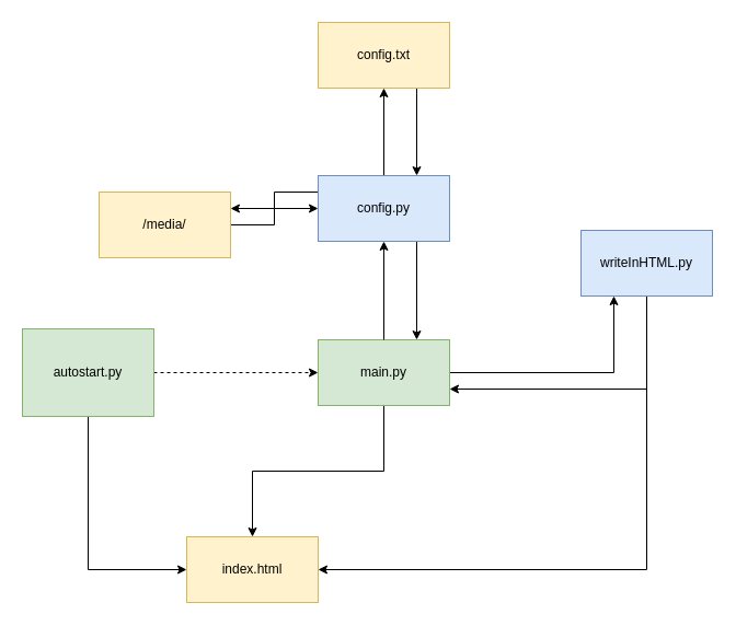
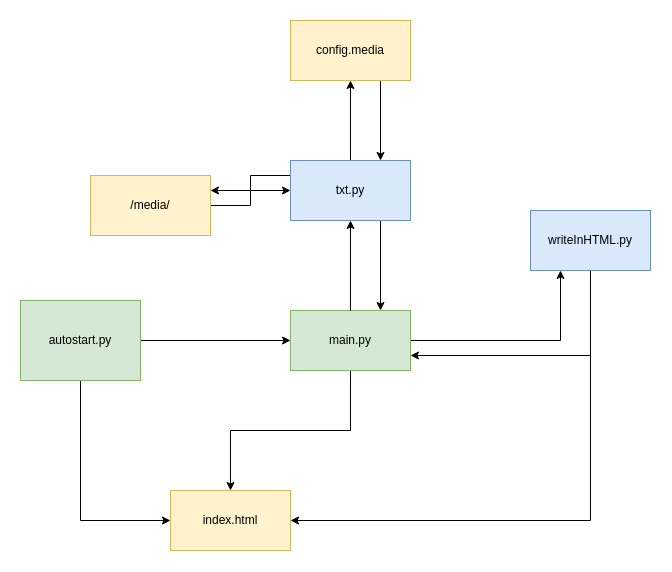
  <mxCell id="0" />
  <mxCell id="1" parent="0" />
- <mxCell id="2" style="edgeStyle=orthogonalEdgeStyle;rounded=0;orthogonalLoop=1;jettySize=auto;html=1;exitX=1;exitY=0.5;exitDx=0;exitDy=0;entryX=0;entryY=0.5;entryDx=0;entryDy=0;dashed=1;" parent="1" source="4" target="7" edge="1"><mxGeometry relative="1" as="geometry" /></mxCell>
+ <mxCell id="2" style="edgeStyle=orthogonalEdgeStyle;rounded=0;orthogonalLoop=1;jettySize=auto;html=1;exitX=1;exitY=0.5;exitDx=0;exitDy=0;entryX=0;entryY=0.5;entryDx=0;entryDy=0;" parent="1" source="4" target="7" edge="1"><mxGeometry relative="1" as="geometry" /></mxCell>
  <mxCell id="3" style="edgeStyle=orthogonalEdgeStyle;rounded=0;orthogonalLoop=1;jettySize=auto;html=1;exitX=0.5;exitY=1;exitDx=0;exitDy=0;entryX=0;entryY=0.5;entryDx=0;entryDy=0;" parent="1" source="4" target="18" edge="1"><mxGeometry relative="1" as="geometry" /></mxCell>
  <mxCell id="4" value="autostart.py" style="rounded=0;whiteSpace=wrap;html=1;fillColor=#d5e8d4;strokeColor=#82b366;" parent="1" vertex="1"><mxGeometry x="20" y="300" width="120" height="80" as="geometry" /></mxCell>
  <mxCell id="5" style="edgeStyle=orthogonalEdgeStyle;rounded=0;orthogonalLoop=1;jettySize=auto;html=1;exitX=1;exitY=0.5;exitDx=0;exitDy=0;entryX=0.25;entryY=1;entryDx=0;entryDy=0;" parent="1" source="7" target="15" edge="1"><mxGeometry relative="1" as="geometry" /></mxCell>
  <mxCell id="6" style="edgeStyle=orthogonalEdgeStyle;rounded=0;orthogonalLoop=1;jettySize=auto;html=1;exitX=0.5;exitY=1;exitDx=0;exitDy=0;entryX=0.5;entryY=0;entryDx=0;entryDy=0;" parent="1" source="7" target="18" edge="1"><mxGeometry relative="1" as="geometry" /></mxCell>
  <mxCell id="7" value="main.py" style="rounded=0;whiteSpace=wrap;html=1;fillColor=#d5e8d4;strokeColor=#82b366;" parent="1" vertex="1"><mxGeometry x="290" y="310" width="120" height="60" as="geometry" /></mxCell>
  <mxCell id="8" style="edgeStyle=orthogonalEdgeStyle;rounded=0;orthogonalLoop=1;jettySize=auto;html=1;exitX=0.5;exitY=0;exitDx=0;exitDy=0;entryX=0.5;entryY=1;entryDx=0;entryDy=0;" parent="1" source="7" target="12" edge="1"><mxGeometry relative="1" as="geometry"><mxPoint x="410" y="200" as="targetPoint" /></mxGeometry></mxCell>
  <mxCell id="9" style="edgeStyle=orthogonalEdgeStyle;rounded=0;orthogonalLoop=1;jettySize=auto;html=1;exitX=0.75;exitY=1;exitDx=0;exitDy=0;entryX=0.75;entryY=0;entryDx=0;entryDy=0;" parent="1" source="12" target="7" edge="1"><mxGeometry relative="1" as="geometry" /></mxCell>
  <mxCell id="10" style="edgeStyle=orthogonalEdgeStyle;rounded=0;orthogonalLoop=1;jettySize=auto;html=1;exitX=0.5;exitY=0;exitDx=0;exitDy=0;entryX=0.5;entryY=1;entryDx=0;entryDy=0;" parent="1" source="12" target="17" edge="1"><mxGeometry relative="1" as="geometry" /></mxCell>
  <mxCell id="11" style="edgeStyle=orthogonalEdgeStyle;rounded=0;orthogonalLoop=1;jettySize=auto;html=1;exitX=0;exitY=0.25;exitDx=0;exitDy=0;entryX=1;entryY=0.25;entryDx=0;entryDy=0;" edge="1" parent="1" source="12" target="20"><mxGeometry relative="1" as="geometry" /></mxCell>
- <mxCell id="12" value="config.py" style="rounded=0;whiteSpace=wrap;html=1;fillColor=#dae8fc;strokeColor=#6c8ebf;" parent="1" vertex="1"><mxGeometry x="290" y="160" width="120" height="60" as="geometry" /></mxCell>
+ <mxCell id="12" value="txt.py" style="rounded=0;whiteSpace=wrap;html=1;fillColor=#dae8fc;strokeColor=#6c8ebf;" parent="1" vertex="1"><mxGeometry x="290" y="160" width="120" height="60" as="geometry" /></mxCell>
  <mxCell id="13" style="edgeStyle=orthogonalEdgeStyle;rounded=0;orthogonalLoop=1;jettySize=auto;html=1;exitX=0.5;exitY=1;exitDx=0;exitDy=0;entryX=1;entryY=0.75;entryDx=0;entryDy=0;" parent="1" source="15" target="7" edge="1"><mxGeometry relative="1" as="geometry"><Array as="points"><mxPoint x="590" y="355" /></Array></mxGeometry></mxCell>
  <mxCell id="14" style="edgeStyle=orthogonalEdgeStyle;rounded=0;orthogonalLoop=1;jettySize=auto;html=1;exitX=0.5;exitY=1;exitDx=0;exitDy=0;entryX=1;entryY=0.5;entryDx=0;entryDy=0;" edge="1" parent="1" source="15" target="18"><mxGeometry relative="1" as="geometry" /></mxCell>
  <mxCell id="15" value="writeInHTML.py" style="rounded=0;whiteSpace=wrap;html=1;fillColor=#dae8fc;strokeColor=#6c8ebf;" parent="1" vertex="1"><mxGeometry x="530" y="210" width="120" height="60" as="geometry" /></mxCell>
  <mxCell id="16" style="edgeStyle=orthogonalEdgeStyle;rounded=0;orthogonalLoop=1;jettySize=auto;html=1;exitX=0.75;exitY=1;exitDx=0;exitDy=0;entryX=0.75;entryY=0;entryDx=0;entryDy=0;" parent="1" source="17" target="12" edge="1"><mxGeometry relative="1" as="geometry" /></mxCell>
- <mxCell id="17" value="config.txt" style="rounded=0;whiteSpace=wrap;html=1;fillColor=#fff2cc;strokeColor=#d6b656;" parent="1" vertex="1"><mxGeometry x="290" y="20" width="120" height="60" as="geometry" /></mxCell>
+ <mxCell id="17" value="config.media" style="rounded=0;whiteSpace=wrap;html=1;fillColor=#fff2cc;strokeColor=#d6b656;" parent="1" vertex="1"><mxGeometry x="290" y="20" width="120" height="60" as="geometry" /></mxCell>
  <mxCell id="18" value="index.html" style="rounded=0;whiteSpace=wrap;html=1;fillColor=#fff2cc;strokeColor=#d6b656;" parent="1" vertex="1"><mxGeometry x="170" y="490" width="120" height="60" as="geometry" /></mxCell>
  <mxCell id="19" style="edgeStyle=orthogonalEdgeStyle;rounded=0;orthogonalLoop=1;jettySize=auto;html=1;exitX=1;exitY=0.5;exitDx=0;exitDy=0;entryX=0;entryY=0.5;entryDx=0;entryDy=0;" edge="1" parent="1" source="20" target="12"><mxGeometry relative="1" as="geometry" /></mxCell>
  <mxCell id="20" value="/media/" style="rounded=0;whiteSpace=wrap;html=1;fillColor=#fff2cc;strokeColor=#d6b656;" parent="1" vertex="1"><mxGeometry x="90" y="175" width="120" height="60" as="geometry" /></mxCell>
